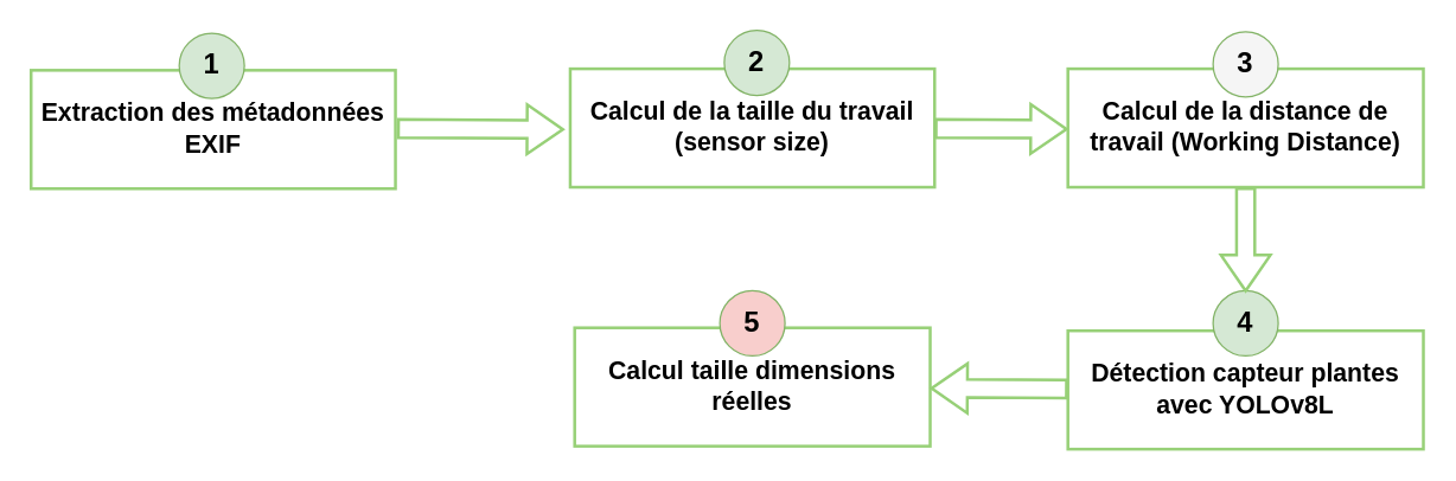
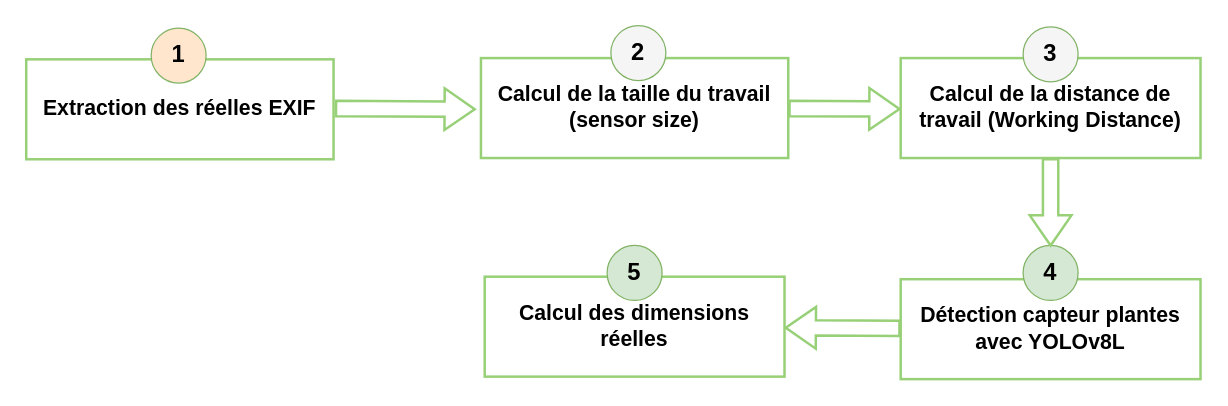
  <mxCell id="0" />
  <mxCell id="1" parent="0" />
- <mxCell id="2" value="&lt;p&gt;&lt;span style=&quot;font-size: 17px;&quot;&gt;&lt;b&gt;Extraction des métadonnées EXIF&lt;/b&gt;&lt;/span&gt;&lt;br&gt;&lt;/p&gt;" style="rounded=0;whiteSpace=wrap;html=1;strokeColor=#97D077;strokeWidth=2;" parent="1" vertex="1"><mxGeometry x="20" y="47" width="246" height="80" as="geometry" /></mxCell>
+ <mxCell id="2" value="&lt;p&gt;&lt;span style=&quot;font-size: 17px;&quot;&gt;&lt;b&gt;Extraction des réelles EXIF&lt;/b&gt;&lt;/span&gt;&lt;br&gt;&lt;/p&gt;" style="rounded=0;whiteSpace=wrap;html=1;strokeColor=#97D077;strokeWidth=2;" parent="1" vertex="1"><mxGeometry x="20" y="47" width="246" height="80" as="geometry" /></mxCell>
  <mxCell id="3" value="&lt;p&gt;&lt;span style=&quot;font-size: 17px;&quot;&gt;&lt;b&gt;Calcul de la taille du travail (sensor size)&lt;/b&gt;&lt;/span&gt;&lt;br&gt;&lt;/p&gt;" style="rounded=0;whiteSpace=wrap;html=1;strokeColor=#97D077;strokeWidth=2;" parent="1" vertex="1"><mxGeometry x="384" y="46" width="246" height="80" as="geometry" /></mxCell>
  <mxCell id="4" value="&lt;p&gt;&lt;/p&gt;&lt;ul style=&quot;forced-color-adjust: none; color: rgb(0, 0, 0); font-family: Helvetica; font-size: 12px; font-style: normal; font-variant-ligatures: normal; font-variant-caps: normal; font-weight: 400; letter-spacing: normal; orphans: 2; text-align: left; text-indent: 0px; text-transform: none; widows: 2; word-spacing: 0px; -webkit-text-stroke-width: 0px; white-space: normal; background-color: rgb(251, 251, 251); text-decoration-thickness: initial; text-decoration-style: initial; text-decoration-color: initial;&quot;&gt;&lt;/ul&gt;&lt;p&gt;&lt;/p&gt;&lt;p style=&quot;forced-color-adjust: none; color: rgb(0, 0, 0); font-family: Helvetica; font-size: 12px; font-style: normal; font-variant-ligatures: normal; font-variant-caps: normal; font-weight: 400; letter-spacing: normal; orphans: 2; text-indent: 0px; text-transform: none; widows: 2; word-spacing: 0px; -webkit-text-stroke-width: 0px; white-space: normal; background-color: rgb(251, 251, 251); text-decoration-thickness: initial; text-decoration-style: initial; text-decoration-color: initial;&quot;&gt;&lt;/p&gt;&lt;p&gt;&lt;/p&gt;&lt;p&gt;&lt;/p&gt;&lt;h3&gt;&lt;span style=&quot;font-size: 17px;&quot;&gt;Calcul de la distance de travail (Working Distance)&lt;/span&gt;&lt;br&gt;&lt;/h3&gt;" style="rounded=0;whiteSpace=wrap;html=1;strokeColor=#97D077;strokeWidth=2;" parent="1" vertex="1"><mxGeometry x="720" y="46" width="240" height="80" as="geometry" /></mxCell>
- <mxCell id="5" value="&lt;font style=&quot;font-size: 19px;&quot;&gt;1&lt;/font&gt;" style="ellipse;whiteSpace=wrap;html=1;aspect=fixed;rotation=0;strokeColor=#82b366;gradientDirection=east;fillColor=#d5e8d4;rounded=0;pointerEvents=0;fontFamily=Helvetica;fontSize=16;spacingTop=4;spacingBottom=4;spacingLeft=4;spacingRight=4;points=[];fontStyle=1" parent="1" vertex="1"><mxGeometry x="120" y="22" width="44" height="44" as="geometry" /></mxCell>
+ <mxCell id="5" value="&lt;font style=&quot;font-size: 19px;&quot;&gt;1&lt;/font&gt;" style="ellipse;whiteSpace=wrap;html=1;aspect=fixed;rotation=0;strokeColor=#82b366;gradientDirection=east;fillColor=#ffe6cc;rounded=0;pointerEvents=0;fontFamily=Helvetica;fontSize=16;spacingTop=4;spacingBottom=4;spacingLeft=4;spacingRight=4;points=[];fontStyle=1;" parent="1" vertex="1"><mxGeometry x="120" y="22" width="44" height="44" as="geometry" /></mxCell>
  <mxCell id="6" value="" style="shape=flexArrow;endArrow=classic;html=1;rounded=0;exitX=1;exitY=0.5;exitDx=0;exitDy=0;entryX=0;entryY=0.5;entryDx=0;entryDy=0;width=11.304;endSize=7.374;endWidth=19.055;strokeColor=#97D077;strokeWidth=2;" parent="1" edge="1"><mxGeometry width="50" height="50" relative="1" as="geometry"><mxPoint x="630" y="86.33" as="sourcePoint" /><mxPoint x="720" y="86.76" as="targetPoint" /></mxGeometry></mxCell>
  <mxCell id="7" value="" style="shape=flexArrow;endArrow=classic;html=1;rounded=0;exitX=1;exitY=0.5;exitDx=0;exitDy=0;width=11.304;endSize=7.374;endWidth=19.055;strokeColor=#97D077;strokeWidth=2;" parent="1" edge="1"><mxGeometry width="50" height="50" relative="1" as="geometry"><mxPoint x="267" y="86.33" as="sourcePoint" /><mxPoint x="380" y="87" as="targetPoint" /></mxGeometry></mxCell>
  <mxCell id="8" value="&lt;p&gt;&lt;/p&gt;&lt;ul style=&quot;forced-color-adjust: none; color: rgb(0, 0, 0); font-family: Helvetica; font-size: 12px; font-style: normal; font-variant-ligatures: normal; font-variant-caps: normal; font-weight: 400; letter-spacing: normal; orphans: 2; text-align: left; text-indent: 0px; text-transform: none; widows: 2; word-spacing: 0px; -webkit-text-stroke-width: 0px; white-space: normal; background-color: rgb(251, 251, 251); text-decoration-thickness: initial; text-decoration-style: initial; text-decoration-color: initial;&quot;&gt;&lt;/ul&gt;&lt;p&gt;&lt;/p&gt;&lt;p style=&quot;forced-color-adjust: none; color: rgb(0, 0, 0); font-family: Helvetica; font-size: 12px; font-style: normal; font-variant-ligatures: normal; font-variant-caps: normal; font-weight: 400; letter-spacing: normal; orphans: 2; text-indent: 0px; text-transform: none; widows: 2; word-spacing: 0px; -webkit-text-stroke-width: 0px; white-space: normal; background-color: rgb(251, 251, 251); text-decoration-thickness: initial; text-decoration-style: initial; text-decoration-color: initial;&quot;&gt;&lt;/p&gt;&lt;p&gt;&lt;/p&gt;&lt;p&gt;&lt;/p&gt;&lt;h3&gt;&lt;span style=&quot;font-size: 17px;&quot;&gt;Détection capteur plantes avec YOLOv8L&lt;/span&gt;&lt;br&gt;&lt;/h3&gt;" style="rounded=0;whiteSpace=wrap;html=1;strokeColor=#97D077;strokeWidth=2;" vertex="1" parent="1"><mxGeometry x="720" y="223" width="240" height="80" as="geometry" /></mxCell>
- <mxCell id="9" value="&lt;p&gt;&lt;/p&gt;&lt;ul style=&quot;forced-color-adjust: none; color: rgb(0, 0, 0); font-family: Helvetica; font-size: 12px; font-style: normal; font-variant-ligatures: normal; font-variant-caps: normal; font-weight: 400; letter-spacing: normal; orphans: 2; text-align: left; text-indent: 0px; text-transform: none; widows: 2; word-spacing: 0px; -webkit-text-stroke-width: 0px; white-space: normal; background-color: rgb(251, 251, 251); text-decoration-thickness: initial; text-decoration-style: initial; text-decoration-color: initial;&quot;&gt;&lt;/ul&gt;&lt;p&gt;&lt;/p&gt;&lt;p style=&quot;forced-color-adjust: none; color: rgb(0, 0, 0); font-family: Helvetica; font-size: 12px; font-style: normal; font-variant-ligatures: normal; font-variant-caps: normal; font-weight: 400; letter-spacing: normal; orphans: 2; text-indent: 0px; text-transform: none; widows: 2; word-spacing: 0px; -webkit-text-stroke-width: 0px; white-space: normal; background-color: rgb(251, 251, 251); text-decoration-thickness: initial; text-decoration-style: initial; text-decoration-color: initial;&quot;&gt;&lt;/p&gt;&lt;p&gt;&lt;/p&gt;&lt;p&gt;&lt;/p&gt;&lt;h3&gt;&lt;span style=&quot;font-size: 17px;&quot;&gt;Calcul taille dimensions réelles&lt;/span&gt;&lt;br&gt;&lt;/h3&gt;" style="rounded=0;whiteSpace=wrap;html=1;strokeColor=#97D077;strokeWidth=2;" vertex="1" parent="1"><mxGeometry x="387" y="221" width="240" height="80" as="geometry" /></mxCell>
- <mxCell id="10" value="&lt;font style=&quot;font-size: 19px;&quot;&gt;2&lt;/font&gt;" style="ellipse;whiteSpace=wrap;html=1;aspect=fixed;rotation=0;strokeColor=#82b366;gradientDirection=east;fillColor=#d5e8d4;rounded=0;pointerEvents=0;fontFamily=Helvetica;fontSize=16;spacingTop=4;spacingBottom=4;spacingLeft=4;spacingRight=4;points=[];fontStyle=1" vertex="1" parent="1"><mxGeometry x="488" y="20" width="44" height="44" as="geometry" /></mxCell>
+ <mxCell id="9" value="&lt;p&gt;&lt;/p&gt;&lt;ul style=&quot;forced-color-adjust: none; color: rgb(0, 0, 0); font-family: Helvetica; font-size: 12px; font-style: normal; font-variant-ligatures: normal; font-variant-caps: normal; font-weight: 400; letter-spacing: normal; orphans: 2; text-align: left; text-indent: 0px; text-transform: none; widows: 2; word-spacing: 0px; -webkit-text-stroke-width: 0px; white-space: normal; background-color: rgb(251, 251, 251); text-decoration-thickness: initial; text-decoration-style: initial; text-decoration-color: initial;&quot;&gt;&lt;/ul&gt;&lt;p&gt;&lt;/p&gt;&lt;p style=&quot;forced-color-adjust: none; color: rgb(0, 0, 0); font-family: Helvetica; font-size: 12px; font-style: normal; font-variant-ligatures: normal; font-variant-caps: normal; font-weight: 400; letter-spacing: normal; orphans: 2; text-indent: 0px; text-transform: none; widows: 2; word-spacing: 0px; -webkit-text-stroke-width: 0px; white-space: normal; background-color: rgb(251, 251, 251); text-decoration-thickness: initial; text-decoration-style: initial; text-decoration-color: initial;&quot;&gt;&lt;/p&gt;&lt;p&gt;&lt;/p&gt;&lt;p&gt;&lt;/p&gt;&lt;h3&gt;&lt;span style=&quot;font-size: 17px;&quot;&gt;Calcul des dimensions réelles&lt;/span&gt;&lt;br&gt;&lt;/h3&gt;" style="rounded=0;whiteSpace=wrap;html=1;strokeColor=#97D077;strokeWidth=2;" vertex="1" parent="1"><mxGeometry x="387" y="221" width="240" height="80" as="geometry" /></mxCell>
+ <mxCell id="10" value="&lt;font style=&quot;font-size: 19px;&quot;&gt;2&lt;/font&gt;" style="ellipse;whiteSpace=wrap;html=1;aspect=fixed;rotation=0;strokeColor=#82b366;gradientDirection=east;fillColor=#f5f5f5;rounded=0;pointerEvents=0;fontFamily=Helvetica;fontSize=16;spacingTop=4;spacingBottom=4;spacingLeft=4;spacingRight=4;points=[];fontStyle=1;" vertex="1" parent="1"><mxGeometry x="488" y="20" width="44" height="44" as="geometry" /></mxCell>
  <mxCell id="11" value="&lt;font style=&quot;font-size: 19px;&quot;&gt;3&lt;/font&gt;" style="ellipse;whiteSpace=wrap;html=1;aspect=fixed;rotation=0;strokeColor=#82b366;gradientDirection=east;fillColor=#f5f5f5;rounded=0;pointerEvents=0;fontFamily=Helvetica;fontSize=16;spacingTop=4;spacingBottom=4;spacingLeft=4;spacingRight=4;points=[];fontStyle=1;" vertex="1" parent="1"><mxGeometry x="818" y="21" width="44" height="44" as="geometry" /></mxCell>
  <mxCell id="12" value="&lt;font style=&quot;font-size: 19px;&quot;&gt;4&lt;/font&gt;" style="ellipse;whiteSpace=wrap;html=1;aspect=fixed;rotation=0;strokeColor=#82b366;gradientDirection=east;fillColor=#d5e8d4;rounded=0;pointerEvents=0;fontFamily=Helvetica;fontSize=16;spacingTop=4;spacingBottom=4;spacingLeft=4;spacingRight=4;points=[];fontStyle=1" vertex="1" parent="1"><mxGeometry x="818" y="196" width="44" height="44" as="geometry" /></mxCell>
- <mxCell id="13" value="&lt;font style=&quot;font-size: 19px;&quot;&gt;5&lt;/font&gt;" style="ellipse;whiteSpace=wrap;html=1;aspect=fixed;rotation=0;strokeColor=#82b366;gradientDirection=east;fillColor=#f8cecc;rounded=0;pointerEvents=0;fontFamily=Helvetica;fontSize=16;spacingTop=4;spacingBottom=4;spacingLeft=4;spacingRight=4;points=[];fontStyle=1;" vertex="1" parent="1"><mxGeometry x="485" y="196" width="44" height="44" as="geometry" /></mxCell>
+ <mxCell id="13" value="&lt;font style=&quot;font-size: 19px;&quot;&gt;5&lt;/font&gt;" style="ellipse;whiteSpace=wrap;html=1;aspect=fixed;rotation=0;strokeColor=#82b366;gradientDirection=east;fillColor=#d5e8d4;rounded=0;pointerEvents=0;fontFamily=Helvetica;fontSize=16;spacingTop=4;spacingBottom=4;spacingLeft=4;spacingRight=4;points=[];fontStyle=1" vertex="1" parent="1"><mxGeometry x="485" y="196" width="44" height="44" as="geometry" /></mxCell>
  <mxCell id="14" value="" style="shape=flexArrow;endArrow=classic;html=1;rounded=0;exitX=0.5;exitY=1;exitDx=0;exitDy=0;width=11.304;endSize=7.374;endWidth=19.055;strokeColor=#97D077;strokeWidth=2;" edge="1" parent="1" source="4"><mxGeometry width="50" height="50" relative="1" as="geometry"><mxPoint x="827" y="127" as="sourcePoint" /><mxPoint x="840" y="197" as="targetPoint" /></mxGeometry></mxCell>
  <mxCell id="15" value="" style="shape=flexArrow;endArrow=classic;html=1;rounded=0;exitX=1;exitY=0.5;exitDx=0;exitDy=0;width=11.304;endSize=7.374;endWidth=19.055;strokeColor=#97D077;strokeWidth=2;" edge="1" parent="1" target="9"><mxGeometry width="50" height="50" relative="1" as="geometry"><mxPoint x="720" y="262.37" as="sourcePoint" /><mxPoint x="630" y="263" as="targetPoint" /></mxGeometry></mxCell>
